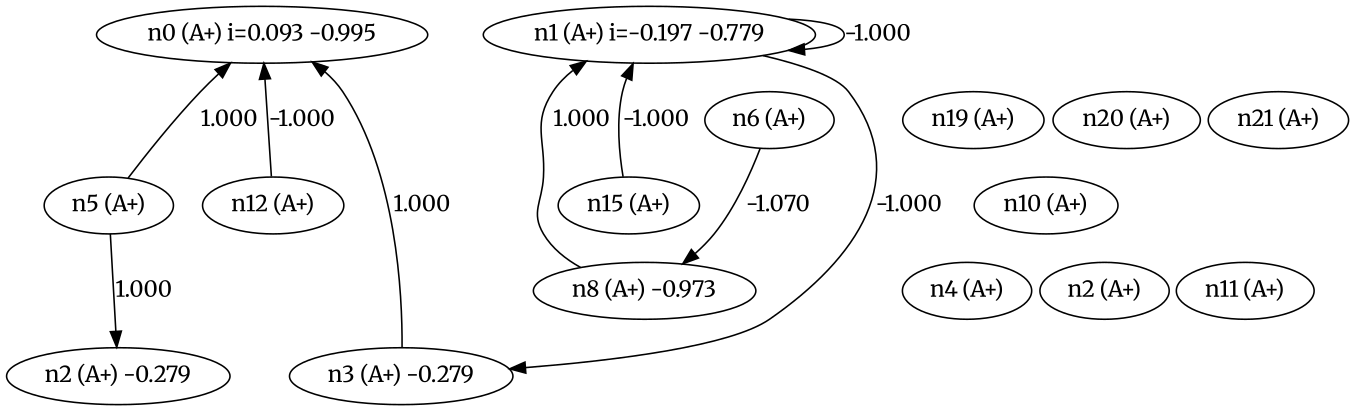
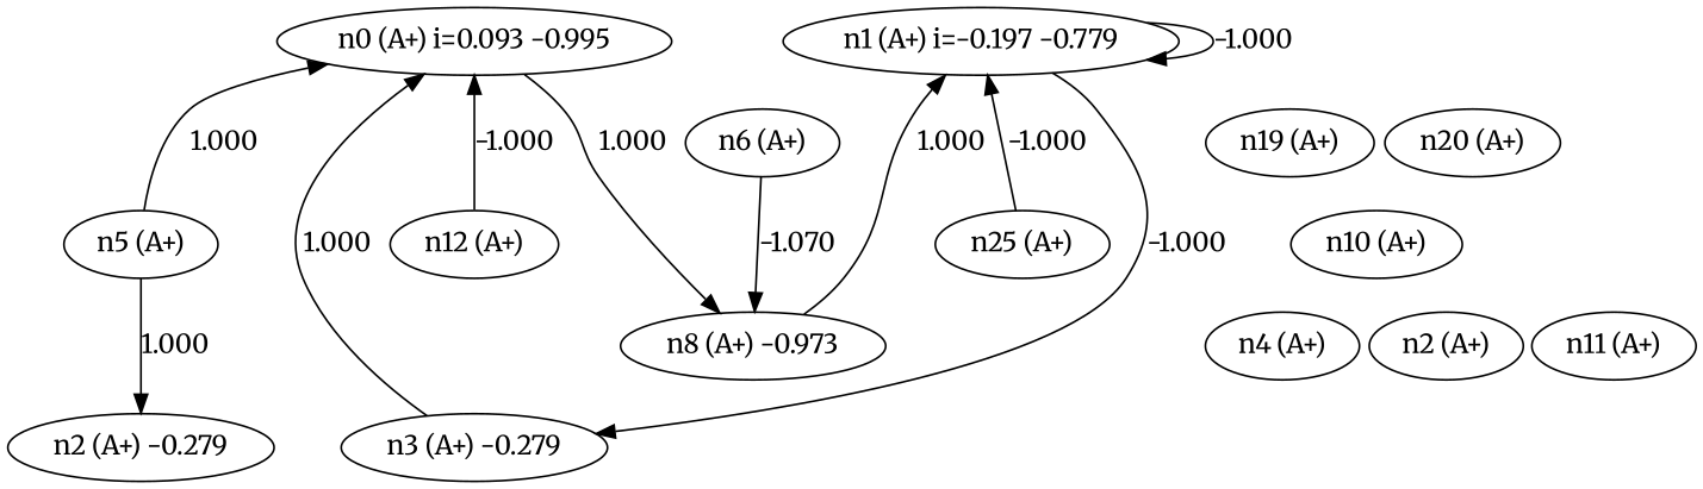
  digraph {
    fontname=Merriweather
    node [fontname=Merriweather]
    edge [fontname=Merriweather]
    n1 [label="n0 (A+) i=0.093 -0.995"]
    n2 [label="n1 (A+) i=-0.197 -0.779"]
    n3 [label="n2 (A+) -0.279"]
    n4 [label="n3 (A+) -0.279"]
    n5 [label="n8 (A+) -0.973"]
    n6 [label="n4 (A+)"]
    n7 [label="n5 (A+)"]
    n8 [label="n6 (A+)"]
    n9 [label="n2 (A+)"]
    n10 [label="n10 (A+)"]
    n11 [label="n11 (A+)"]
    n12 [label="n12 (A+)"]
-   n13 [label="n15 (A+)"]
+   n13 [label="n25 (A+)"]
    n14 [label="n19 (A+)"]
    n15 [label="n20 (A+)"]
-   n16 [label="n21 (A+)"]
    subgraph sub_1 {
      rank=source
      n1
      n2
    }
    subgraph sub_2 {
      rank=sink
      n3
      n4
    }
    n1 -> n2 [style=invis]
+   n1 -> n5 [label=1.000]
    n2 -> n2 [label=-1.000]
    n2 -> n4 [label=-1.000]
    n3 -> n4 [style=invis]
    n4 -> n1 [label=1.000]
    n5 -> n2 [label=1.000]
    n7 -> n1 [label=1.000]
    n7 -> n3 [label=1.000]
    n8 -> n5 [label=-1.070]
    n12 -> n1 [label=-1.000]
    n13 -> n2 [label=-1.000]
  }
